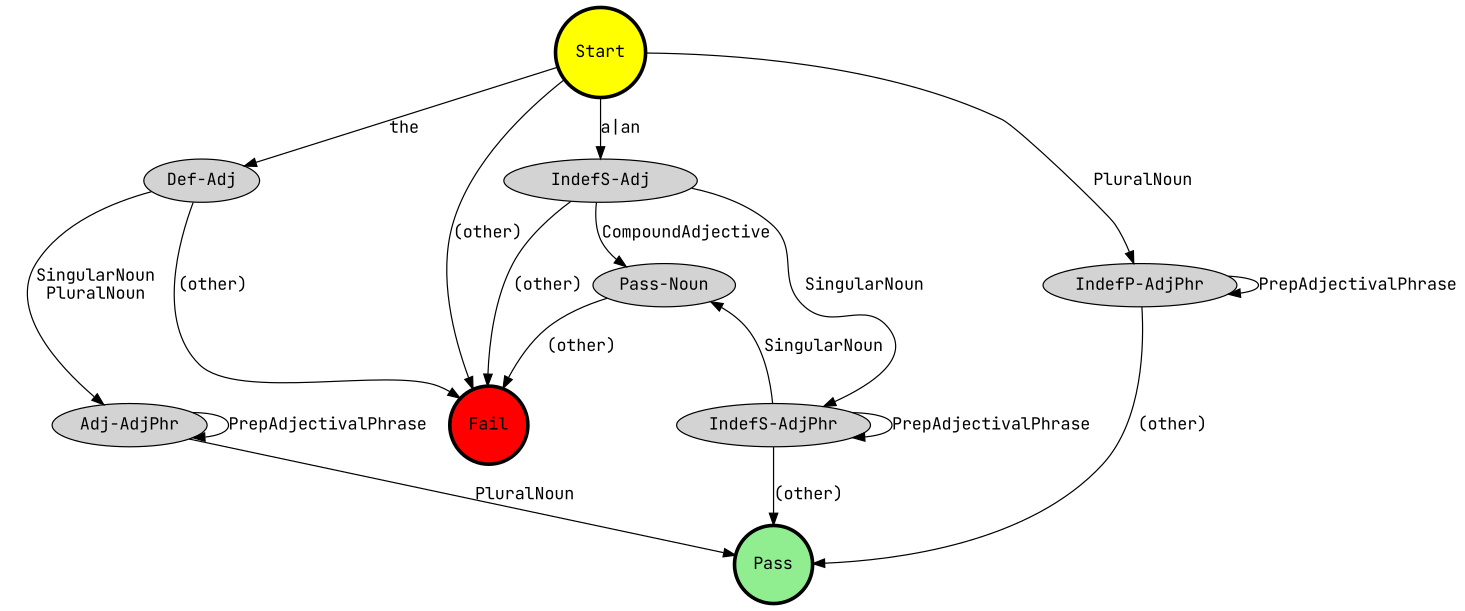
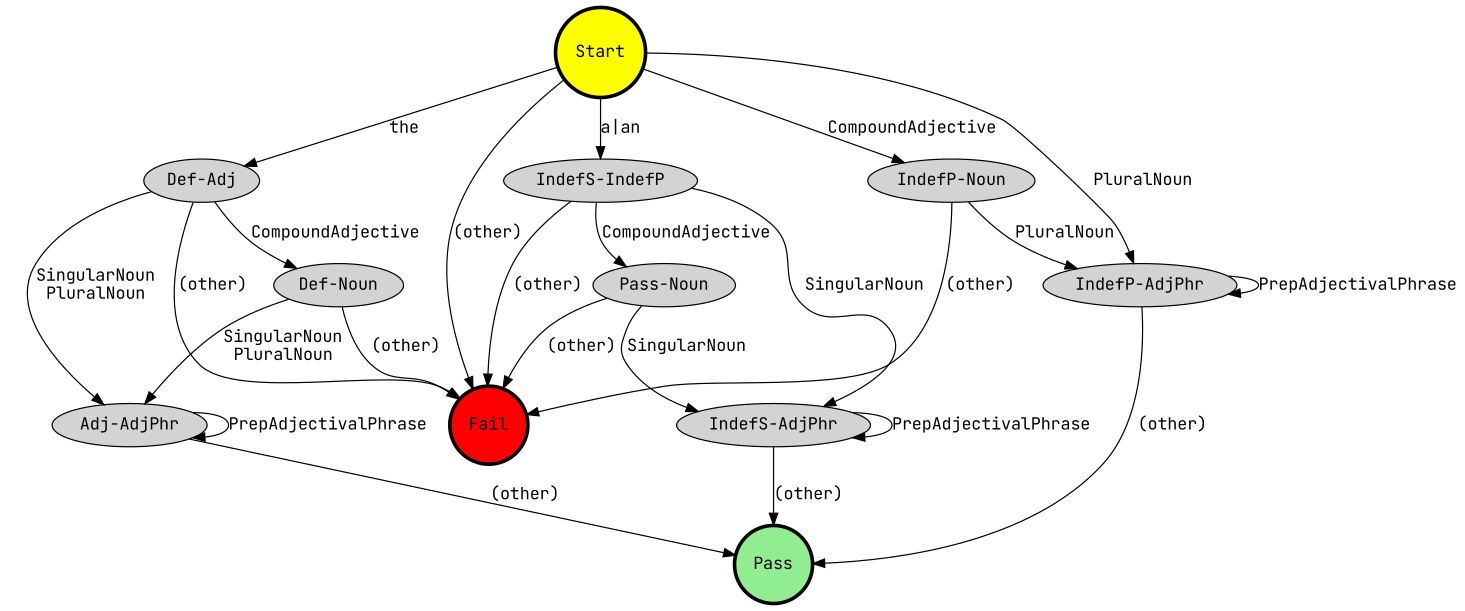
  digraph {
    fontname="JetBrains Mono"
    node [fontname="JetBrains Mono" style=filled]
    edge [fontname="JetBrains Mono"]
    Start [fillcolor=yellow penwidth=3 shape=circle]
    Fail [fillcolor=red penwidth=3 shape=circle]
    "Def-Adj"
-   "IndefS-Adj"
+   "IndefS-Adj" [label="IndefS-IndefP"]
+   "IndefP-Noun"
    "IndefP-AdjPhr"
+   "Def-Noun"
    n8 [label="Adj-AdjPhr"]
    n9 [label="Pass-Noun"]
    "IndefS-AdjPhr"
    Pass [fillcolor=lightgreen penwidth=3 shape=circle]
    Start -> Fail [label="(other)"]
    Start -> "Def-Adj" [label=the]
    Start -> "IndefS-Adj" [label="a|an"]
+   Start -> "IndefP-Noun" [label=CompoundAdjective]
    Start -> "IndefP-AdjPhr" [label=PluralNoun]
    "Def-Adj" -> Fail [label="(other)"]
+   "Def-Adj" -> "Def-Noun" [label=CompoundAdjective]
    "Def-Adj" -> n8 [label="SingularNoun\nPluralNoun"]
    "IndefS-Adj" -> Fail [label="(other)"]
    "IndefS-Adj" -> n9 [label=CompoundAdjective]
    "IndefS-Adj" -> "IndefS-AdjPhr" [label=SingularNoun]
+   "IndefP-Noun" -> Fail [label="(other)"]
+   "IndefP-Noun" -> "IndefP-AdjPhr" [label=PluralNoun]
    "IndefP-AdjPhr" -> "IndefP-AdjPhr" [label=PrepAdjectivalPhrase]
    "IndefP-AdjPhr" -> Pass [label="(other)"]
+   "Def-Noun" -> Fail [label="(other)"]
+   "Def-Noun" -> n8 [label="SingularNoun\nPluralNoun"]
    n8 -> n8 [label=PrepAdjectivalPhrase]
-   n8 -> Pass [label=PluralNoun]
+   n8 -> Pass [label="(other)"]
    n9 -> Fail [label="(other)"]
-   "IndefS-AdjPhr" -> n9 [label=SingularNoun]
+   n9 -> "IndefS-AdjPhr" [label=SingularNoun]
    "IndefS-AdjPhr" -> "IndefS-AdjPhr" [label=PrepAdjectivalPhrase]
    "IndefS-AdjPhr" -> Pass [label="(other)"]
  }
